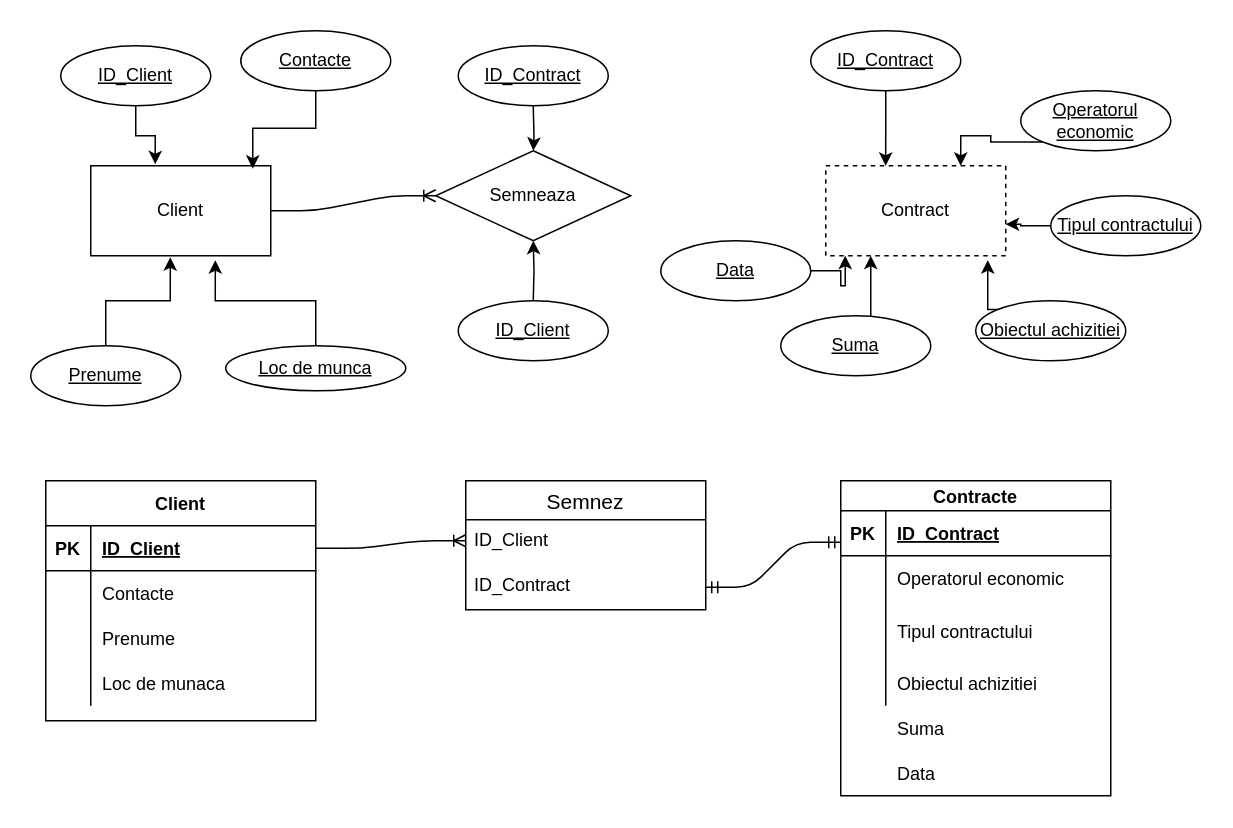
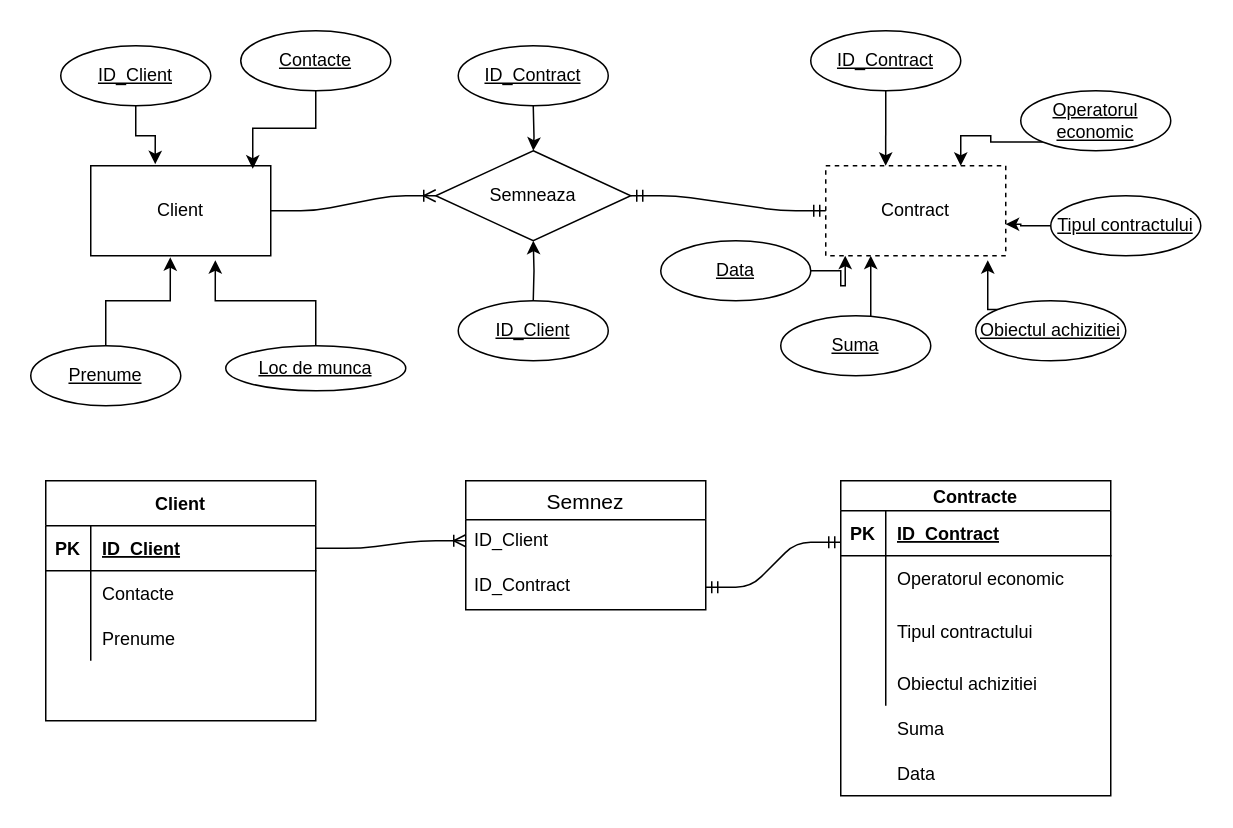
  <mxCell id="0" />
  <mxCell id="1" parent="0" />
  <mxCell id="2" value="Client" style="rounded=0;whiteSpace=wrap;html=1;" parent="1" vertex="1"><mxGeometry x="60" y="110" width="120" height="60" as="geometry" /></mxCell>
  <mxCell id="3" value="Contract" style="rounded=0;whiteSpace=wrap;html=1;dashed=1;" parent="1" vertex="1"><mxGeometry x="550" y="110" width="120" height="60" as="geometry" /></mxCell>
  <mxCell id="4" value="Semneaza" style="shape=rhombus;perimeter=rhombusPerimeter;whiteSpace=wrap;html=1;align=center;" parent="1" vertex="1"><mxGeometry x="290" y="100" width="130" height="60" as="geometry" /></mxCell>
  <mxCell id="5" value="" style="edgeStyle=entityRelationEdgeStyle;fontSize=12;html=1;endArrow=ERoneToMany;exitX=1;exitY=0.5;exitDx=0;exitDy=0;entryX=0;entryY=0.5;entryDx=0;entryDy=0;" parent="1" source="2" target="4" edge="1"><mxGeometry width="100" height="100" relative="1" as="geometry"><mxPoint x="220" y="160" as="sourcePoint" /><mxPoint x="320" y="60" as="targetPoint" /></mxGeometry></mxCell>
  <mxCell id="6" style="edgeStyle=orthogonalEdgeStyle;rounded=0;orthogonalLoop=1;jettySize=auto;html=1;entryX=0.358;entryY=-0.017;entryDx=0;entryDy=0;entryPerimeter=0;" parent="1" source="7" target="2" edge="1"><mxGeometry relative="1" as="geometry" /></mxCell>
  <mxCell id="7" value="ID_Client" style="ellipse;whiteSpace=wrap;html=1;align=center;fontStyle=4;" parent="1" vertex="1"><mxGeometry x="40" y="30" width="100" height="40" as="geometry" /></mxCell>
  <mxCell id="8" style="edgeStyle=orthogonalEdgeStyle;rounded=0;orthogonalLoop=1;jettySize=auto;html=1;exitX=0.5;exitY=1;exitDx=0;exitDy=0;entryX=0.9;entryY=0.033;entryDx=0;entryDy=0;entryPerimeter=0;" parent="1" source="9" target="2" edge="1"><mxGeometry relative="1" as="geometry" /></mxCell>
  <mxCell id="9" value="Contacte" style="ellipse;whiteSpace=wrap;html=1;align=center;fontStyle=4;" parent="1" vertex="1"><mxGeometry x="160" y="20" width="100" height="40" as="geometry" /></mxCell>
  <mxCell id="10" style="edgeStyle=orthogonalEdgeStyle;rounded=0;orthogonalLoop=1;jettySize=auto;html=1;exitX=0.5;exitY=0;exitDx=0;exitDy=0;entryX=0.442;entryY=1.017;entryDx=0;entryDy=0;entryPerimeter=0;" parent="1" source="11" target="2" edge="1"><mxGeometry relative="1" as="geometry" /></mxCell>
  <mxCell id="11" value="Prenume" style="ellipse;whiteSpace=wrap;html=1;align=center;fontStyle=4;" parent="1" vertex="1"><mxGeometry x="20" y="230" width="100" height="40" as="geometry" /></mxCell>
  <mxCell id="12" style="edgeStyle=orthogonalEdgeStyle;rounded=0;orthogonalLoop=1;jettySize=auto;html=1;entryX=0.692;entryY=1.05;entryDx=0;entryDy=0;entryPerimeter=0;" parent="1" source="13" target="2" edge="1"><mxGeometry relative="1" as="geometry" /></mxCell>
  <mxCell id="13" value="Loc de munca" style="ellipse;whiteSpace=wrap;html=1;align=center;fontStyle=4;" parent="1" vertex="1"><mxGeometry x="150" y="230" width="120" height="30" as="geometry" /></mxCell>
  <mxCell id="14" style="edgeStyle=orthogonalEdgeStyle;rounded=0;orthogonalLoop=1;jettySize=auto;html=1;exitX=0;exitY=0;exitDx=0;exitDy=0;entryX=0.9;entryY=1.05;entryDx=0;entryDy=0;entryPerimeter=0;" parent="1" source="15" target="3" edge="1"><mxGeometry relative="1" as="geometry" /></mxCell>
  <mxCell id="15" value="Obiectul achizitiei" style="ellipse;whiteSpace=wrap;html=1;align=center;fontStyle=4;" parent="1" vertex="1"><mxGeometry x="650" y="200" width="100" height="40" as="geometry" /></mxCell>
  <mxCell id="16" style="edgeStyle=orthogonalEdgeStyle;rounded=0;orthogonalLoop=1;jettySize=auto;html=1;entryX=0.333;entryY=0;entryDx=0;entryDy=0;entryPerimeter=0;" parent="1" source="17" target="3" edge="1"><mxGeometry relative="1" as="geometry" /></mxCell>
  <mxCell id="17" value="ID_Contract" style="ellipse;whiteSpace=wrap;html=1;align=center;fontStyle=4;" parent="1" vertex="1"><mxGeometry x="540" y="20" width="100" height="40" as="geometry" /></mxCell>
  <mxCell id="18" style="edgeStyle=orthogonalEdgeStyle;rounded=0;orthogonalLoop=1;jettySize=auto;html=1;exitX=0;exitY=1;exitDx=0;exitDy=0;entryX=0.75;entryY=0;entryDx=0;entryDy=0;" parent="1" source="19" target="3" edge="1"><mxGeometry relative="1" as="geometry" /></mxCell>
  <mxCell id="19" value="Operatorul economic" style="ellipse;whiteSpace=wrap;html=1;align=center;fontStyle=4;" parent="1" vertex="1"><mxGeometry x="680" y="60" width="100" height="40" as="geometry" /></mxCell>
  <mxCell id="20" style="edgeStyle=orthogonalEdgeStyle;rounded=0;orthogonalLoop=1;jettySize=auto;html=1;entryX=1;entryY=0.65;entryDx=0;entryDy=0;entryPerimeter=0;" parent="1" source="21" target="3" edge="1"><mxGeometry relative="1" as="geometry" /></mxCell>
  <mxCell id="21" value="Tipul contractului" style="ellipse;whiteSpace=wrap;html=1;align=center;fontStyle=4;" parent="1" vertex="1"><mxGeometry x="700" y="130" width="100" height="40" as="geometry" /></mxCell>
  <mxCell id="22" style="edgeStyle=orthogonalEdgeStyle;rounded=0;orthogonalLoop=1;jettySize=auto;html=1;entryX=0.25;entryY=1;entryDx=0;entryDy=0;" parent="1" source="23" target="3" edge="1"><mxGeometry relative="1" as="geometry"><Array as="points"><mxPoint x="580" y="190" /></Array></mxGeometry></mxCell>
  <mxCell id="23" value="Suma" style="ellipse;whiteSpace=wrap;html=1;align=center;fontStyle=4;" parent="1" vertex="1"><mxGeometry x="520" y="210" width="100" height="40" as="geometry" /></mxCell>
  <mxCell id="24" value="Client" style="shape=table;startSize=30;container=1;collapsible=1;childLayout=tableLayout;fixedRows=1;rowLines=0;fontStyle=1;align=center;resizeLast=1;" parent="1" vertex="1"><mxGeometry x="30" y="320" width="180" height="160" as="geometry" /></mxCell>
  <mxCell id="25" value="" style="shape=partialRectangle;collapsible=0;dropTarget=0;pointerEvents=0;fillColor=none;top=0;left=0;bottom=1;right=0;points=[[0,0.5],[1,0.5]];portConstraint=eastwest;" parent="24" vertex="1"><mxGeometry y="30" width="180" height="30" as="geometry" /></mxCell>
  <mxCell id="26" value="PK" style="shape=partialRectangle;connectable=0;fillColor=none;top=0;left=0;bottom=0;right=0;fontStyle=1;overflow=hidden;" parent="25" vertex="1"><mxGeometry width="30" height="30" as="geometry" /></mxCell>
  <mxCell id="27" value="ID_Client" style="shape=partialRectangle;connectable=0;fillColor=none;top=0;left=0;bottom=0;right=0;align=left;spacingLeft=6;fontStyle=5;overflow=hidden;" parent="25" vertex="1"><mxGeometry x="30" width="150" height="30" as="geometry" /></mxCell>
  <mxCell id="28" value="" style="shape=partialRectangle;collapsible=0;dropTarget=0;pointerEvents=0;fillColor=none;top=0;left=0;bottom=0;right=0;points=[[0,0.5],[1,0.5]];portConstraint=eastwest;" parent="24" vertex="1"><mxGeometry y="60" width="180" height="30" as="geometry" /></mxCell>
  <mxCell id="29" value="" style="shape=partialRectangle;connectable=0;fillColor=none;top=0;left=0;bottom=0;right=0;editable=1;overflow=hidden;" parent="28" vertex="1"><mxGeometry width="30" height="30" as="geometry" /></mxCell>
  <mxCell id="30" value="Contacte" style="shape=partialRectangle;connectable=0;fillColor=none;top=0;left=0;bottom=0;right=0;align=left;spacingLeft=6;overflow=hidden;" parent="28" vertex="1"><mxGeometry x="30" width="150" height="30" as="geometry" /></mxCell>
  <mxCell id="31" value="" style="shape=partialRectangle;collapsible=0;dropTarget=0;pointerEvents=0;fillColor=none;top=0;left=0;bottom=0;right=0;points=[[0,0.5],[1,0.5]];portConstraint=eastwest;" parent="24" vertex="1"><mxGeometry y="90" width="180" height="30" as="geometry" /></mxCell>
  <mxCell id="32" value="" style="shape=partialRectangle;connectable=0;fillColor=none;top=0;left=0;bottom=0;right=0;editable=1;overflow=hidden;" parent="31" vertex="1"><mxGeometry width="30" height="30" as="geometry" /></mxCell>
  <mxCell id="33" value="Prenume" style="shape=partialRectangle;connectable=0;fillColor=none;top=0;left=0;bottom=0;right=0;align=left;spacingLeft=6;overflow=hidden;" parent="31" vertex="1"><mxGeometry x="30" width="150" height="30" as="geometry" /></mxCell>
  <mxCell id="34" value="" style="shape=partialRectangle;collapsible=0;dropTarget=0;pointerEvents=0;fillColor=none;top=0;left=0;bottom=0;right=0;points=[[0,0.5],[1,0.5]];portConstraint=eastwest;" parent="24" vertex="1"><mxGeometry y="120" width="180" height="30" as="geometry" /></mxCell>
  <mxCell id="35" value="" style="shape=partialRectangle;connectable=0;fillColor=none;top=0;left=0;bottom=0;right=0;editable=1;overflow=hidden;" parent="34" vertex="1"><mxGeometry width="30" height="30" as="geometry" /></mxCell>
- <mxCell id="36" value="Loc de munaca " style="shape=partialRectangle;connectable=0;fillColor=none;top=0;left=0;bottom=0;right=0;align=left;spacingLeft=6;overflow=hidden;" parent="34" vertex="1"><mxGeometry x="30" width="150" height="30" as="geometry" /></mxCell>
  <mxCell id="37" value="Contracte" style="shape=table;startSize=20;container=1;collapsible=1;childLayout=tableLayout;fixedRows=1;rowLines=0;fontStyle=1;align=center;resizeLast=1;" parent="1" vertex="1"><mxGeometry x="560" y="320" width="180" height="210" as="geometry" /></mxCell>
  <mxCell id="38" value="" style="shape=partialRectangle;collapsible=0;dropTarget=0;pointerEvents=0;fillColor=none;top=0;left=0;bottom=1;right=0;points=[[0,0.5],[1,0.5]];portConstraint=eastwest;" parent="37" vertex="1"><mxGeometry y="20" width="180" height="30" as="geometry" /></mxCell>
  <mxCell id="39" value="PK" style="shape=partialRectangle;connectable=0;fillColor=none;top=0;left=0;bottom=0;right=0;fontStyle=1;overflow=hidden;" parent="38" vertex="1"><mxGeometry width="30" height="30" as="geometry" /></mxCell>
  <mxCell id="40" value="ID_Contract" style="shape=partialRectangle;connectable=0;fillColor=none;top=0;left=0;bottom=0;right=0;align=left;spacingLeft=6;fontStyle=5;overflow=hidden;" parent="38" vertex="1"><mxGeometry x="30" width="150" height="30" as="geometry" /></mxCell>
  <mxCell id="41" value="" style="shape=partialRectangle;collapsible=0;dropTarget=0;pointerEvents=0;fillColor=none;top=0;left=0;bottom=0;right=0;points=[[0,0.5],[1,0.5]];portConstraint=eastwest;" parent="37" vertex="1"><mxGeometry y="50" width="180" height="30" as="geometry" /></mxCell>
  <mxCell id="42" value="" style="shape=partialRectangle;connectable=0;fillColor=none;top=0;left=0;bottom=0;right=0;editable=1;overflow=hidden;" parent="41" vertex="1"><mxGeometry width="30" height="30" as="geometry" /></mxCell>
  <mxCell id="43" value="Operatorul economic" style="shape=partialRectangle;connectable=0;fillColor=none;top=0;left=0;bottom=0;right=0;align=left;spacingLeft=6;overflow=hidden;" parent="41" vertex="1"><mxGeometry x="30" width="150" height="30" as="geometry" /></mxCell>
  <mxCell id="44" value="" style="shape=partialRectangle;collapsible=0;dropTarget=0;pointerEvents=0;fillColor=none;top=0;left=0;bottom=0;right=0;points=[[0,0.5],[1,0.5]];portConstraint=eastwest;" parent="37" vertex="1"><mxGeometry y="80" width="180" height="40" as="geometry" /></mxCell>
  <mxCell id="45" value="" style="shape=partialRectangle;connectable=0;fillColor=none;top=0;left=0;bottom=0;right=0;editable=1;overflow=hidden;" parent="44" vertex="1"><mxGeometry width="30" height="40" as="geometry" /></mxCell>
  <mxCell id="46" value="Tipul contractului" style="shape=partialRectangle;connectable=0;fillColor=none;top=0;left=0;bottom=0;right=0;align=left;spacingLeft=6;overflow=hidden;" parent="44" vertex="1"><mxGeometry x="30" width="150" height="40" as="geometry" /></mxCell>
  <mxCell id="47" value="" style="shape=partialRectangle;collapsible=0;dropTarget=0;pointerEvents=0;fillColor=none;top=0;left=0;bottom=0;right=0;points=[[0,0.5],[1,0.5]];portConstraint=eastwest;" parent="37" vertex="1"><mxGeometry y="120" width="180" height="30" as="geometry" /></mxCell>
  <mxCell id="48" value="" style="shape=partialRectangle;connectable=0;fillColor=none;top=0;left=0;bottom=0;right=0;editable=1;overflow=hidden;" parent="47" vertex="1"><mxGeometry width="30" height="30" as="geometry" /></mxCell>
  <mxCell id="49" value="Obiectul achizitiei" style="shape=partialRectangle;connectable=0;fillColor=none;top=0;left=0;bottom=0;right=0;align=left;spacingLeft=6;overflow=hidden;" parent="47" vertex="1"><mxGeometry x="30" width="150" height="30" as="geometry" /></mxCell>
  <mxCell id="50" value="Suma" style="shape=partialRectangle;connectable=0;fillColor=none;top=0;left=0;bottom=0;right=0;align=left;spacingLeft=6;overflow=hidden;" parent="1" vertex="1"><mxGeometry x="590" y="470" width="150" height="30" as="geometry" /></mxCell>
  <mxCell id="51" value="Data" style="shape=partialRectangle;connectable=0;fillColor=none;top=0;left=0;bottom=0;right=0;align=left;spacingLeft=6;overflow=hidden;" parent="1" vertex="1"><mxGeometry x="590" y="500" width="150" height="30" as="geometry" /></mxCell>
  <mxCell id="52" value="Semnez" style="swimlane;fontStyle=0;childLayout=stackLayout;horizontal=1;startSize=26;horizontalStack=0;resizeParent=1;resizeParentMax=0;resizeLast=0;collapsible=1;marginBottom=0;align=center;fontSize=14;" parent="1" vertex="1"><mxGeometry x="310" y="320" width="160" height="86" as="geometry" /></mxCell>
  <mxCell id="53" value="ID_Client" style="text;strokeColor=none;fillColor=none;spacingLeft=4;spacingRight=4;overflow=hidden;rotatable=0;points=[[0,0.5],[1,0.5]];portConstraint=eastwest;fontSize=12;" parent="52" vertex="1"><mxGeometry y="26" width="160" height="30" as="geometry" /></mxCell>
  <mxCell id="54" value="ID_Contract" style="text;strokeColor=none;fillColor=none;spacingLeft=4;spacingRight=4;overflow=hidden;rotatable=0;points=[[0,0.5],[1,0.5]];portConstraint=eastwest;fontSize=12;" parent="52" vertex="1"><mxGeometry y="56" width="160" height="30" as="geometry" /></mxCell>
  <mxCell id="55" value="" style="edgeStyle=entityRelationEdgeStyle;fontSize=12;html=1;endArrow=ERoneToMany;exitX=1;exitY=0.5;exitDx=0;exitDy=0;" parent="1" source="25" edge="1"><mxGeometry width="100" height="100" relative="1" as="geometry"><mxPoint x="220" y="460" as="sourcePoint" /><mxPoint x="310" y="360" as="targetPoint" /></mxGeometry></mxCell>
  <mxCell id="56" style="edgeStyle=orthogonalEdgeStyle;rounded=0;orthogonalLoop=1;jettySize=auto;html=1;entryX=0.108;entryY=1;entryDx=0;entryDy=0;entryPerimeter=0;" parent="1" source="57" target="3" edge="1"><mxGeometry relative="1" as="geometry" /></mxCell>
  <mxCell id="57" value="Data" style="ellipse;whiteSpace=wrap;html=1;align=center;fontStyle=4;" parent="1" vertex="1"><mxGeometry x="440" y="160" width="100" height="40" as="geometry" /></mxCell>
+ <mxCell id="58" value="" style="edgeStyle=entityRelationEdgeStyle;fontSize=12;html=1;endArrow=ERmandOne;startArrow=ERmandOne;entryX=0;entryY=0.5;entryDx=0;entryDy=0;" parent="1" source="4" target="3" edge="1"><mxGeometry width="100" height="100" relative="1" as="geometry"><mxPoint x="430" y="210" as="sourcePoint" /><mxPoint x="530" y="110" as="targetPoint" /></mxGeometry></mxCell>
  <mxCell id="59" value="" style="edgeStyle=entityRelationEdgeStyle;fontSize=12;html=1;endArrow=ERmandOne;startArrow=ERmandOne;exitX=1;exitY=0.5;exitDx=0;exitDy=0;" parent="1" source="54" edge="1"><mxGeometry width="100" height="100" relative="1" as="geometry"><mxPoint x="470" y="461" as="sourcePoint" /><mxPoint x="560" y="361" as="targetPoint" /></mxGeometry></mxCell>
  <mxCell id="60" value="" style="edgeStyle=orthogonalEdgeStyle;rounded=0;orthogonalLoop=1;jettySize=auto;html=1;" parent="1" target="4" edge="1"><mxGeometry relative="1" as="geometry"><mxPoint x="355" y="200" as="sourcePoint" /></mxGeometry></mxCell>
  <mxCell id="61" value="" style="edgeStyle=orthogonalEdgeStyle;rounded=0;orthogonalLoop=1;jettySize=auto;html=1;" parent="1" target="4" edge="1"><mxGeometry relative="1" as="geometry"><mxPoint x="355" y="70" as="sourcePoint" /></mxGeometry></mxCell>
  <mxCell id="62" value="ID_Client" style="ellipse;whiteSpace=wrap;html=1;align=center;fontStyle=4;" vertex="1" parent="1"><mxGeometry x="305" y="200" width="100" height="40" as="geometry" /></mxCell>
  <mxCell id="63" value="ID_Contract" style="ellipse;whiteSpace=wrap;html=1;align=center;fontStyle=4;" vertex="1" parent="1"><mxGeometry x="305" y="30" width="100" height="40" as="geometry" /></mxCell>
